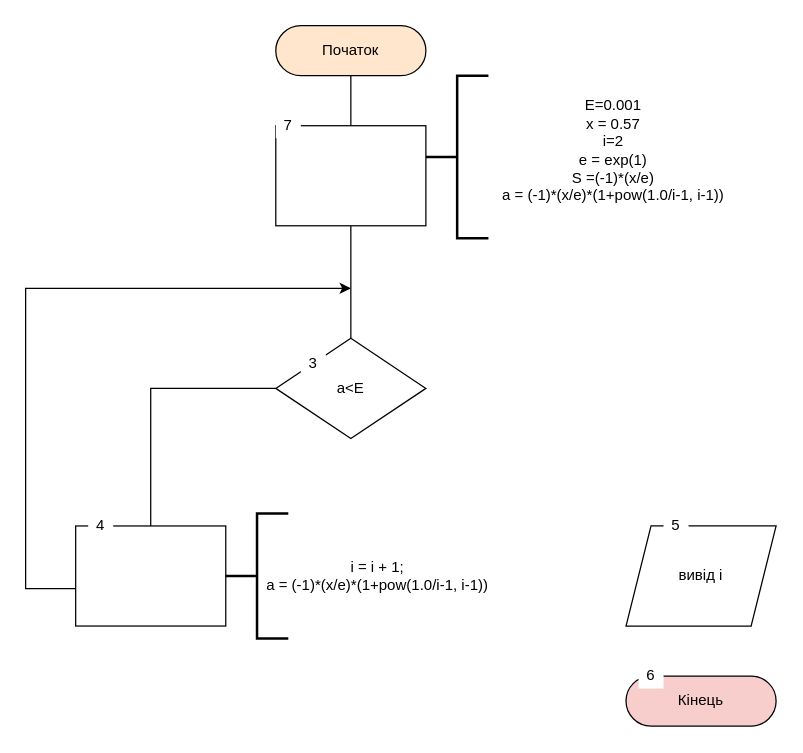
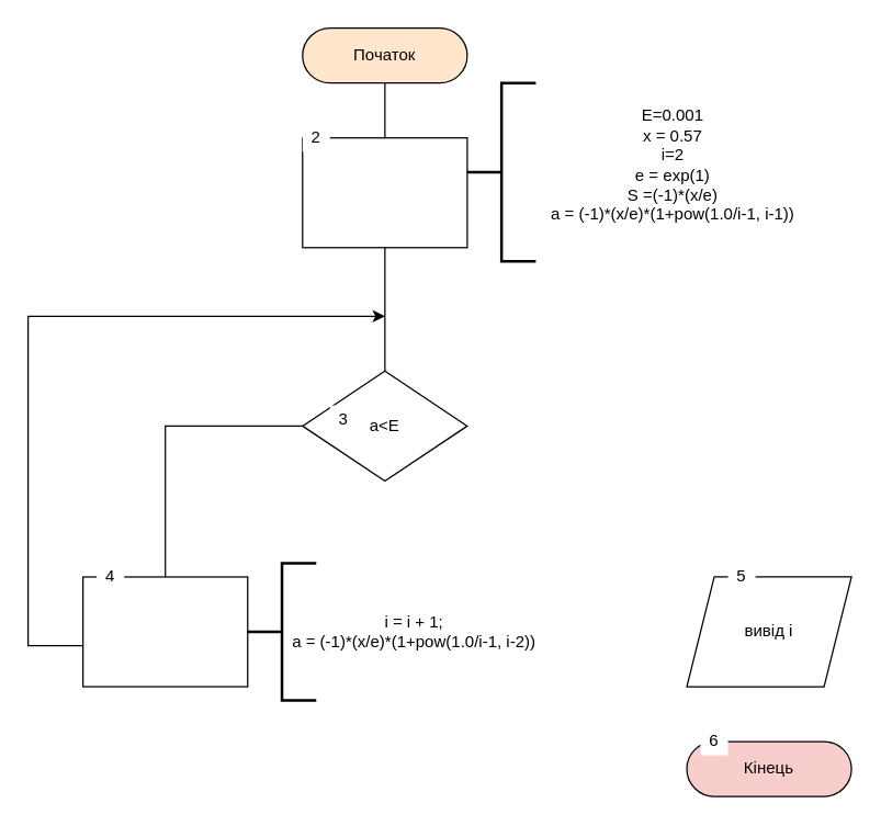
  <mxCell id="0" />
  <mxCell id="1" parent="0" />
  <mxCell id="2" value="&lt;div&gt;Початок&lt;/div&gt;" style="rounded=1;whiteSpace=wrap;html=1;arcSize=50;fillColor=#ffe6cc;" vertex="1" parent="1"><mxGeometry x="220" width="120" height="40" as="geometry" y="20" /></mxCell>
  <mxCell id="3" value="&lt;div&gt;&lt;br&gt;&lt;/div&gt;" style="rounded=0;whiteSpace=wrap;html=1;" vertex="1" parent="1"><mxGeometry x="220" y="100" width="120" height="80" as="geometry" /></mxCell>
  <mxCell id="4" value="" style="strokeWidth=2;html=1;shape=mxgraph.flowchart.annotation_2;align=left;labelPosition=right;pointerEvents=1;" vertex="1" parent="1"><mxGeometry x="340" y="60" width="50" height="130" as="geometry" /></mxCell>
  <mxCell id="5" value="&lt;div&gt;E=0.001&lt;/div&gt;&lt;div&gt;x = 0.57&lt;br&gt;&lt;/div&gt;&lt;div&gt;i=2&lt;/div&gt;&lt;div&gt;e = exp(1)&lt;br&gt;&lt;/div&gt;&lt;div&gt;S =(-1)*(x/e)&lt;br&gt;&lt;/div&gt;&lt;div&gt;a = (-1)*(x/e)*(1+pow(1.0/i-1, i-1))&lt;/div&gt;" style="rounded=0;whiteSpace=wrap;html=1;fillColor=none;strokeColor=none;" vertex="1" parent="1"><mxGeometry x="360" y="60" width="260" height="120" as="geometry" /></mxCell>
  <mxCell id="6" value="a&amp;lt;E" style="rhombus;whiteSpace=wrap;html=1;fillColor=none;" vertex="1" parent="1"><mxGeometry x="220" y="270" width="120" height="80" as="geometry" /></mxCell>
  <mxCell id="7" value="" style="rounded=0;whiteSpace=wrap;html=1;fillColor=none;" vertex="1" parent="1"><mxGeometry x="60" y="420" width="120" height="80" as="geometry" /></mxCell>
  <mxCell id="8" value="вивід i" style="shape=parallelogram;perimeter=parallelogramPerimeter;whiteSpace=wrap;html=1;fixedSize=1;fillColor=none;" vertex="1" parent="1"><mxGeometry x="500" y="420" width="120" height="80" as="geometry" /></mxCell>
  <mxCell id="9" value="Кінець" style="rounded=1;whiteSpace=wrap;html=1;arcSize=50;fillColor=#f8cecc;" vertex="1" parent="1"><mxGeometry x="500" y="540" width="120" height="40" as="geometry" /></mxCell>
  <mxCell id="10" value="" style="strokeWidth=2;html=1;shape=mxgraph.flowchart.annotation_2;align=left;labelPosition=right;pointerEvents=1;fillColor=none;" vertex="1" parent="1"><mxGeometry x="180" y="410" width="50" height="100" as="geometry" /></mxCell>
- <mxCell id="11" value="&lt;div&gt;i = i + 1;&lt;/div&gt;&lt;div&gt;a = (-1)*(x/e)*(1+pow(1.0/i-1, i-1))&lt;/div&gt;" style="rounded=0;whiteSpace=wrap;html=1;fillColor=none;strokeColor=none;" vertex="1" parent="1"><mxGeometry x="210" y="400" width="183" height="120" as="geometry" /></mxCell>
+ <mxCell id="11" value="&lt;div&gt;i = i + 1;&lt;/div&gt;&lt;div&gt;a = (-1)*(x/e)*(1+pow(1.0/i-1, i-2))&lt;/div&gt;" style="rounded=0;whiteSpace=wrap;html=1;fillColor=none;strokeColor=none;" vertex="1" parent="1"><mxGeometry x="210" y="400" width="183" height="120" as="geometry" /></mxCell>
  <mxCell id="12" value="" style="endArrow=none;html=1;rounded=0;" edge="1" parent="1" source="3" target="2"><mxGeometry width="50" height="50" relative="1" as="geometry"><mxPoint x="150" y="290" as="sourcePoint" /><mxPoint x="200" y="240" as="targetPoint" /></mxGeometry></mxCell>
  <mxCell id="13" value="" style="endArrow=none;html=1;rounded=0;" edge="1" parent="1" source="6" target="3"><mxGeometry width="50" height="50" relative="1" as="geometry"><mxPoint x="110" y="320" as="sourcePoint" /><mxPoint x="160" y="270" as="targetPoint" /></mxGeometry></mxCell>
  <mxCell id="14" value="" style="endArrow=none;html=1;rounded=0;entryX=0;entryY=0.5;entryDx=0;entryDy=0;" edge="1" parent="1" source="7" target="6"><mxGeometry width="50" height="50" relative="1" as="geometry"><mxPoint x="110" y="340" as="sourcePoint" /><mxPoint x="160" y="290" as="targetPoint" /><Array as="points"><mxPoint x="120" y="310" /></Array></mxGeometry></mxCell>
  <mxCell id="15" value="" style="endArrow=classic;html=1;rounded=0;exitX=0;exitY=0.625;exitDx=0;exitDy=0;exitPerimeter=0;" edge="1" parent="1" source="7"><mxGeometry width="50" height="50" relative="1" as="geometry"><mxPoint x="-60" y="470" as="sourcePoint" /><mxPoint x="280" y="230" as="targetPoint" /><Array as="points"><mxPoint x="20" y="470" /><mxPoint x="20" y="230" /></Array></mxGeometry></mxCell>
  <mxCell id="16" value="6" style="rounded=0;whiteSpace=wrap;html=1;fillColor=default;strokeColor=none;" vertex="1" parent="1"><mxGeometry x="510" y="530" width="20" height="20" as="geometry" /></mxCell>
  <mxCell id="17" value="5" style="rounded=0;whiteSpace=wrap;html=1;fillColor=default;gradientColor=none;strokeColor=none;" vertex="1" parent="1"><mxGeometry x="530" y="410" width="20" height="20" as="geometry" /></mxCell>
  <mxCell id="18" value="4" style="rounded=0;whiteSpace=wrap;html=1;fillColor=default;strokeColor=none;" vertex="1" parent="1"><mxGeometry x="70" y="410" width="20" height="20" as="geometry" /></mxCell>
- <mxCell id="19" value="3" style="rounded=0;whiteSpace=wrap;html=1;fillColor=default;strokeColor=none;" vertex="1" parent="1"><mxGeometry x="240" y="280" width="20" height="20" as="geometry" /></mxCell>
- <mxCell id="20" value="7" style="rounded=0;whiteSpace=wrap;html=1;fillColor=default;strokeColor=none;" vertex="1" parent="1"><mxGeometry x="220" y="90" width="20" height="20" as="geometry" /></mxCell>
+ <mxCell id="19" value="3" style="rounded=0;whiteSpace=wrap;html=1;fillColor=default;strokeColor=none;" vertex="1" parent="1"><mxGeometry x="240" y="295" width="20" height="20" as="geometry" /></mxCell>
+ <mxCell id="20" value="2" style="rounded=0;whiteSpace=wrap;html=1;fillColor=default;strokeColor=none;" vertex="1" parent="1"><mxGeometry x="220" y="90" width="20" height="20" as="geometry" /></mxCell>
